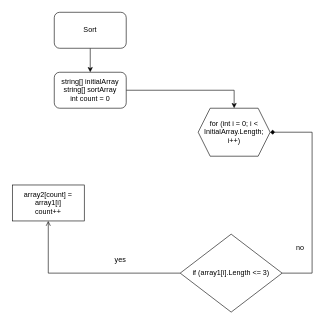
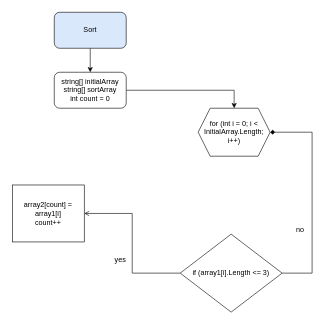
  <mxCell id="0" />
  <mxCell id="1" parent="0" />
- <mxCell id="2" value="array2[count] = array1[i]&lt;br&gt;count++" style="rounded=0;whiteSpace=wrap;html=1;" vertex="1" parent="1"><mxGeometry x="20" y="308" width="120" height="60" as="geometry" /></mxCell>
+ <mxCell id="2" value="array2[count] = array1[i]&lt;br&gt;count++" style="rounded=0;whiteSpace=wrap;html=1;" vertex="1" parent="1"><mxGeometry x="20" y="308" width="120" height="95" as="geometry" /></mxCell>
  <mxCell id="3" style="edgeStyle=orthogonalEdgeStyle;rounded=0;orthogonalLoop=1;jettySize=auto;html=1;entryX=0.5;entryY=0;entryDx=0;entryDy=0;" edge="1" parent="1" source="4" target="5"><mxGeometry relative="1" as="geometry" /></mxCell>
  <mxCell id="4" value="string[] initialArray&lt;br&gt;string[] sortArray&lt;br&gt;int count = 0" style="rounded=1;whiteSpace=wrap;html=1;" vertex="1" parent="1"><mxGeometry x="90" y="120" width="120" height="60" as="geometry" /></mxCell>
  <mxCell id="5" value="for (int i = 0; i &amp;lt; InitialArray.Length; i++)" style="shape=hexagon;perimeter=hexagonPerimeter2;whiteSpace=wrap;html=1;fixedSize=1;" vertex="1" parent="1"><mxGeometry x="330" y="180" width="120" height="80" as="geometry" /></mxCell>
  <mxCell id="6" style="edgeStyle=orthogonalEdgeStyle;rounded=0;orthogonalLoop=1;jettySize=auto;html=1;entryX=1;entryY=0.5;entryDx=0;entryDy=0;endArrow=diamond;" edge="1" parent="1" source="8" target="5"><mxGeometry relative="1" as="geometry"><Array as="points"><mxPoint x="520" y="455" /><mxPoint x="520" y="220" /></Array></mxGeometry></mxCell>
  <mxCell id="7" style="edgeStyle=orthogonalEdgeStyle;rounded=0;orthogonalLoop=1;jettySize=auto;html=1;endArrow=open;" edge="1" parent="1" source="8" target="2"><mxGeometry relative="1" as="geometry" /></mxCell>
  <mxCell id="8" value="if&amp;nbsp;(array1[i].Length &amp;lt;= 3)" style="rhombus;whiteSpace=wrap;html=1;" vertex="1" parent="1"><mxGeometry x="300" y="390" width="170" height="130" as="geometry" /></mxCell>
  <mxCell id="9" style="edgeStyle=orthogonalEdgeStyle;rounded=0;orthogonalLoop=1;jettySize=auto;html=1;exitX=0.5;exitY=1;exitDx=0;exitDy=0;entryX=0.5;entryY=0;entryDx=0;entryDy=0;" edge="1" parent="1" source="10" target="4"><mxGeometry relative="1" as="geometry" /></mxCell>
- <mxCell id="10" value="Sort" style="rounded=1;whiteSpace=wrap;html=1;" vertex="1" parent="1"><mxGeometry x="90" y="20" width="120" height="60" as="geometry" /></mxCell>
- <mxCell id="11" value="no" style="text;html=1;align=center;verticalAlign=middle;resizable=0;points=[];autosize=1;strokeColor=none;fillColor=none;" vertex="1" parent="1"><mxGeometry x="480" y="398" width="40" height="30" as="geometry" /></mxCell>
+ <mxCell id="10" value="Sort" style="rounded=1;whiteSpace=wrap;html=1;fillColor=#dae8fc;" vertex="1" parent="1"><mxGeometry x="90" y="20" width="120" height="60" as="geometry" /></mxCell>
+ <mxCell id="11" value="no" style="text;html=1;align=center;verticalAlign=middle;resizable=0;points=[];autosize=1;strokeColor=none;fillColor=none;" vertex="1" parent="1"><mxGeometry x="480" y="368" width="40" height="30" as="geometry" /></mxCell>
  <mxCell id="12" value="yes" style="text;html=1;align=center;verticalAlign=middle;resizable=0;points=[];autosize=1;strokeColor=none;fillColor=none;" vertex="1" parent="1"><mxGeometry x="180" y="418" width="40" height="30" as="geometry" /></mxCell>
